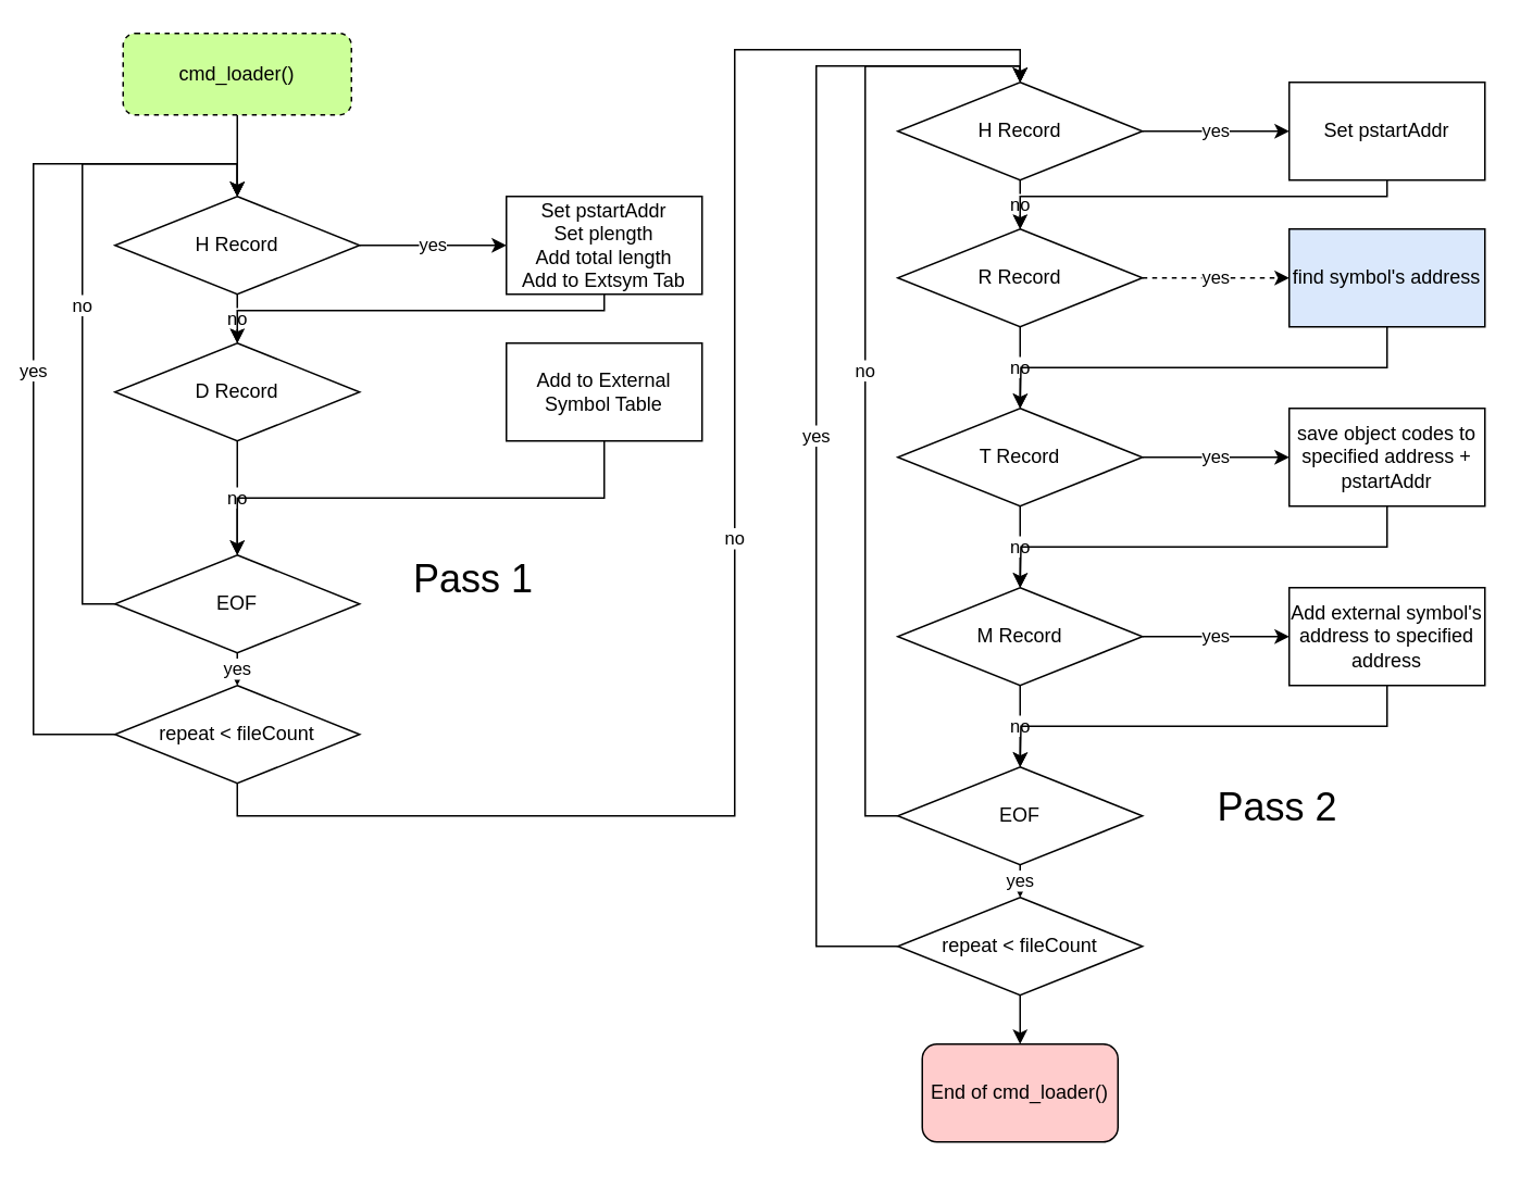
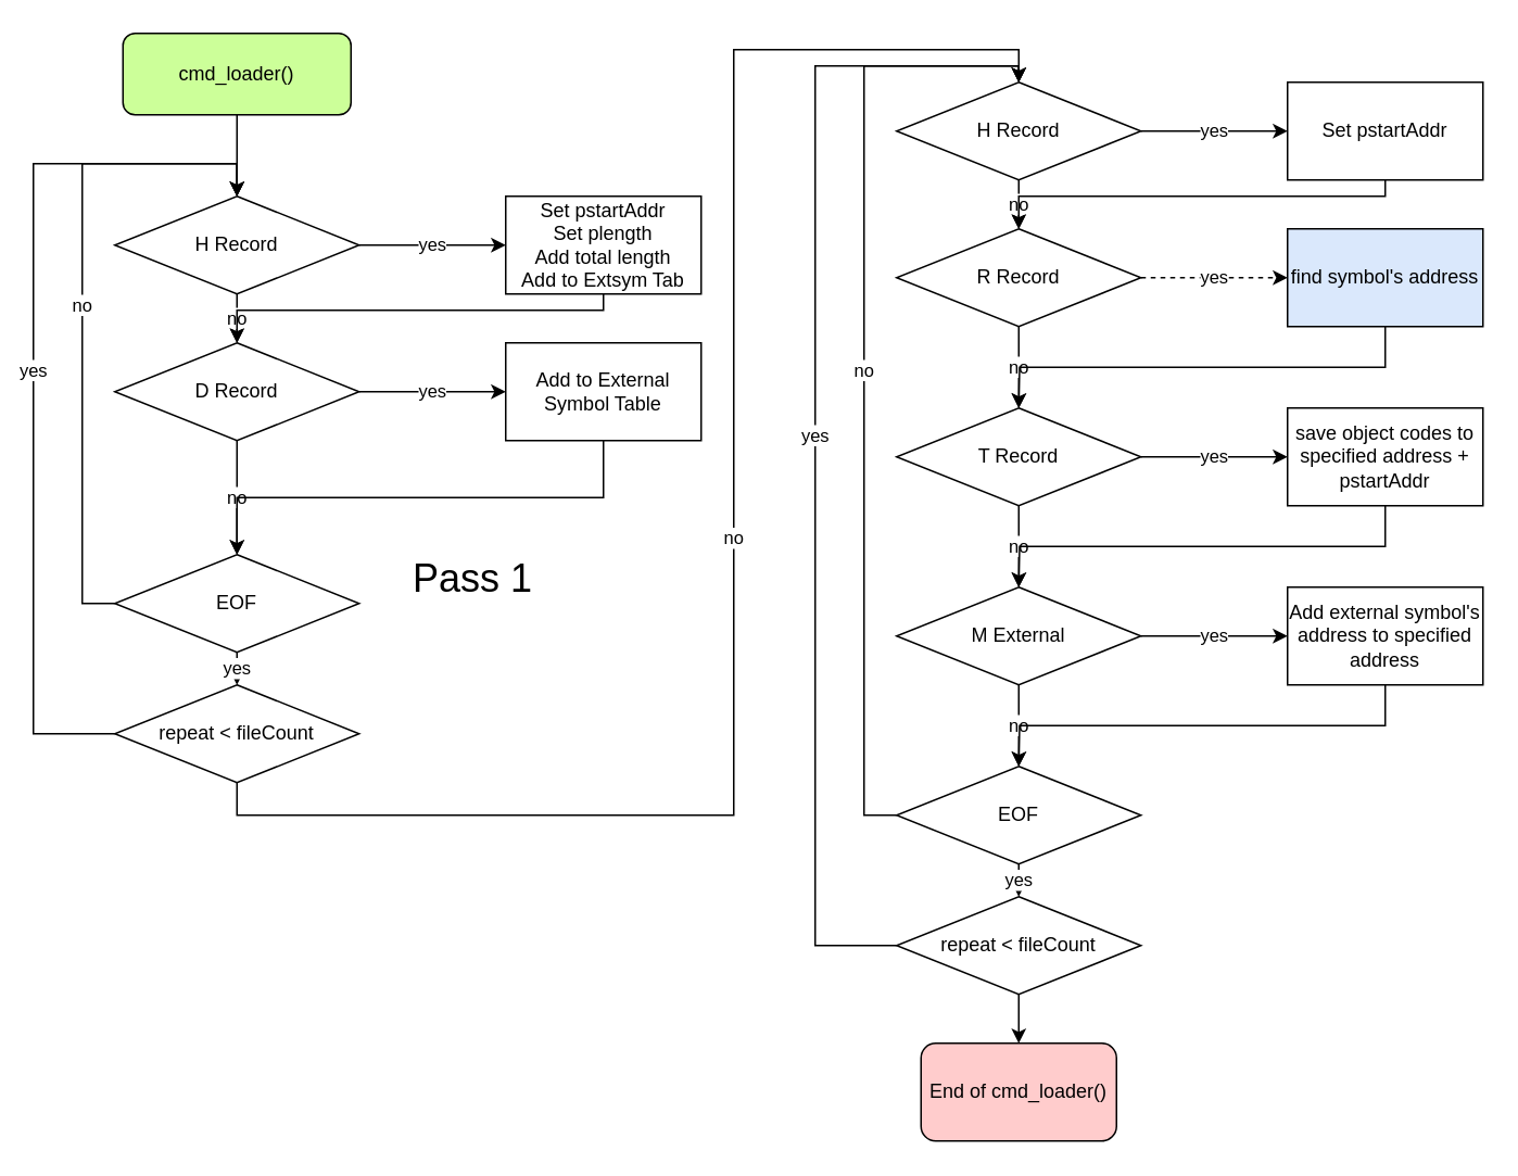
  <mxCell id="0" />
  <mxCell id="1" parent="0" />
  <mxCell id="2" value="no&lt;br&gt;" style="edgeStyle=orthogonalEdgeStyle;rounded=0;orthogonalLoop=1;jettySize=auto;html=1;exitX=0.5;exitY=1;exitDx=0;exitDy=0;entryX=0.5;entryY=0;entryDx=0;entryDy=0;" edge="1" parent="1" source="4" target="7"><mxGeometry relative="1" as="geometry" /></mxCell>
  <mxCell id="3" value="yes" style="edgeStyle=orthogonalEdgeStyle;rounded=0;orthogonalLoop=1;jettySize=auto;html=1;exitX=1;exitY=0.5;exitDx=0;exitDy=0;entryX=0;entryY=0.5;entryDx=0;entryDy=0;" edge="1" parent="1" source="4" target="14"><mxGeometry relative="1" as="geometry" /></mxCell>
  <mxCell id="4" value="H Record" style="rhombus;whiteSpace=wrap;html=1;" vertex="1" parent="1"><mxGeometry x="70" y="120" width="150" height="60" as="geometry" /></mxCell>
  <mxCell id="5" value="no" style="edgeStyle=orthogonalEdgeStyle;rounded=0;orthogonalLoop=1;jettySize=auto;html=1;exitX=0.5;exitY=1;exitDx=0;exitDy=0;entryX=0.5;entryY=0;entryDx=0;entryDy=0;" edge="1" parent="1" source="7" target="39"><mxGeometry relative="1" as="geometry" /></mxCell>
+ <mxCell id="6" value="yes" style="edgeStyle=orthogonalEdgeStyle;rounded=0;orthogonalLoop=1;jettySize=auto;html=1;exitX=1;exitY=0.5;exitDx=0;exitDy=0;entryX=0;entryY=0.5;entryDx=0;entryDy=0;" edge="1" parent="1" source="7" target="16"><mxGeometry relative="1" as="geometry" /></mxCell>
  <mxCell id="7" value="D Record" style="rhombus;whiteSpace=wrap;html=1;" vertex="1" parent="1"><mxGeometry x="70" y="210" width="150" height="60" as="geometry" /></mxCell>
  <mxCell id="8" value="no" style="edgeStyle=orthogonalEdgeStyle;rounded=0;orthogonalLoop=1;jettySize=auto;html=1;exitX=0.5;exitY=1;exitDx=0;exitDy=0;entryX=0.5;entryY=0;entryDx=0;entryDy=0;" edge="1" parent="1" source="10" target="19"><mxGeometry relative="1" as="geometry"><mxPoint x="145" y="460" as="targetPoint" /><Array as="points"><mxPoint x="145" y="500" /><mxPoint x="450" y="500" /><mxPoint x="450" y="30" /><mxPoint x="625" y="30" /></Array></mxGeometry></mxCell>
  <mxCell id="9" value="yes" style="edgeStyle=orthogonalEdgeStyle;rounded=0;orthogonalLoop=1;jettySize=auto;html=1;exitX=0;exitY=0.5;exitDx=0;exitDy=0;entryX=0.5;entryY=0;entryDx=0;entryDy=0;" edge="1" parent="1" source="10" target="4"><mxGeometry relative="1" as="geometry"><Array as="points"><mxPoint x="20" y="450" /><mxPoint x="20" y="100" /><mxPoint x="145" y="100" /></Array></mxGeometry></mxCell>
  <mxCell id="10" value="repeat &amp;lt; fileCount" style="rhombus;whiteSpace=wrap;html=1;" vertex="1" parent="1"><mxGeometry x="70" y="420" width="150" height="60" as="geometry" /></mxCell>
  <mxCell id="11" style="edgeStyle=orthogonalEdgeStyle;rounded=0;orthogonalLoop=1;jettySize=auto;html=1;exitX=0.5;exitY=1;exitDx=0;exitDy=0;" edge="1" parent="1" source="12"><mxGeometry relative="1" as="geometry"><mxPoint x="145" y="120" as="targetPoint" /></mxGeometry></mxCell>
- <mxCell id="12" value="cmd_loader()" style="rounded=1;whiteSpace=wrap;html=1;fillColor=#CCFF99;dashed=1;" vertex="1" parent="1"><mxGeometry x="75" y="20" width="140" height="50" as="geometry" /></mxCell>
+ <mxCell id="12" value="cmd_loader()" style="rounded=1;whiteSpace=wrap;html=1;fillColor=#CCFF99;" vertex="1" parent="1"><mxGeometry x="75" y="20" width="140" height="50" as="geometry" /></mxCell>
  <mxCell id="13" style="edgeStyle=orthogonalEdgeStyle;rounded=0;orthogonalLoop=1;jettySize=auto;html=1;exitX=0.5;exitY=1;exitDx=0;exitDy=0;entryX=0.5;entryY=0;entryDx=0;entryDy=0;" edge="1" parent="1" source="14" target="7"><mxGeometry relative="1" as="geometry"><Array as="points"><mxPoint x="370" y="190" /><mxPoint x="145" y="190" /></Array></mxGeometry></mxCell>
  <mxCell id="14" value="Set pstartAddr&lt;br&gt;Set plength&lt;br&gt;Add total length&lt;br&gt;Add to Extsym Tab&lt;br&gt;" style="rounded=0;whiteSpace=wrap;html=1;fillColor=#FFFFFF;" vertex="1" parent="1"><mxGeometry x="310" y="120" width="120" height="60" as="geometry" /></mxCell>
  <mxCell id="15" style="edgeStyle=orthogonalEdgeStyle;rounded=0;orthogonalLoop=1;jettySize=auto;html=1;exitX=0.5;exitY=1;exitDx=0;exitDy=0;entryX=0.5;entryY=0;entryDx=0;entryDy=0;" edge="1" parent="1" source="16" target="39"><mxGeometry relative="1" as="geometry" /></mxCell>
  <mxCell id="16" value="Add to External Symbol Table" style="rounded=0;whiteSpace=wrap;html=1;fillColor=#FFFFFF;" vertex="1" parent="1"><mxGeometry x="310" y="210" width="120" height="60" as="geometry" /></mxCell>
  <mxCell id="17" value="no&lt;br&gt;" style="edgeStyle=orthogonalEdgeStyle;rounded=0;orthogonalLoop=1;jettySize=auto;html=1;exitX=0.5;exitY=1;exitDx=0;exitDy=0;entryX=0.5;entryY=0;entryDx=0;entryDy=0;" edge="1" parent="1" source="19" target="22"><mxGeometry relative="1" as="geometry" /></mxCell>
  <mxCell id="18" value="yes" style="edgeStyle=orthogonalEdgeStyle;rounded=0;orthogonalLoop=1;jettySize=auto;html=1;exitX=1;exitY=0.5;exitDx=0;exitDy=0;entryX=0;entryY=0.5;entryDx=0;entryDy=0;" edge="1" parent="1" source="19" target="24"><mxGeometry relative="1" as="geometry" /></mxCell>
  <mxCell id="19" value="H Record" style="rhombus;whiteSpace=wrap;html=1;" vertex="1" parent="1"><mxGeometry x="550" y="50" width="150" height="60" as="geometry" /></mxCell>
  <mxCell id="20" value="no" style="edgeStyle=orthogonalEdgeStyle;rounded=0;orthogonalLoop=1;jettySize=auto;html=1;exitX=0.5;exitY=1;exitDx=0;exitDy=0;entryX=0.5;entryY=0;entryDx=0;entryDy=0;" edge="1" parent="1" source="22"><mxGeometry relative="1" as="geometry"><mxPoint x="625" y="250" as="targetPoint" /></mxGeometry></mxCell>
  <mxCell id="21" value="yes" style="edgeStyle=orthogonalEdgeStyle;rounded=0;orthogonalLoop=1;jettySize=auto;html=1;exitX=1;exitY=0.5;exitDx=0;exitDy=0;entryX=0;entryY=0.5;entryDx=0;entryDy=0;dashed=1;" edge="1" parent="1" source="22" target="26"><mxGeometry relative="1" as="geometry" /></mxCell>
  <mxCell id="22" value="R Record" style="rhombus;whiteSpace=wrap;html=1;" vertex="1" parent="1"><mxGeometry x="550" y="140" width="150" height="60" as="geometry" /></mxCell>
  <mxCell id="23" style="edgeStyle=orthogonalEdgeStyle;rounded=0;orthogonalLoop=1;jettySize=auto;html=1;exitX=0.5;exitY=1;exitDx=0;exitDy=0;entryX=0.5;entryY=0;entryDx=0;entryDy=0;" edge="1" parent="1" source="24" target="22"><mxGeometry relative="1" as="geometry"><Array as="points"><mxPoint x="850" y="120" /><mxPoint x="625" y="120" /></Array></mxGeometry></mxCell>
  <mxCell id="24" value="Set pstartAddr&lt;br&gt;" style="rounded=0;whiteSpace=wrap;html=1;fillColor=#FFFFFF;" vertex="1" parent="1"><mxGeometry x="790" y="50" width="120" height="60" as="geometry" /></mxCell>
  <mxCell id="25" style="edgeStyle=orthogonalEdgeStyle;rounded=0;orthogonalLoop=1;jettySize=auto;html=1;exitX=0.5;exitY=1;exitDx=0;exitDy=0;entryX=0.5;entryY=0;entryDx=0;entryDy=0;" edge="1" parent="1" source="26"><mxGeometry relative="1" as="geometry"><mxPoint x="625" y="250" as="targetPoint" /></mxGeometry></mxCell>
  <mxCell id="26" value="find symbol's address" style="rounded=0;whiteSpace=wrap;html=1;fillColor=#dae8fc;" vertex="1" parent="1"><mxGeometry x="790" y="140" width="120" height="60" as="geometry" /></mxCell>
  <mxCell id="27" value="no" style="edgeStyle=orthogonalEdgeStyle;rounded=0;orthogonalLoop=1;jettySize=auto;html=1;exitX=0.5;exitY=1;exitDx=0;exitDy=0;entryX=0.5;entryY=0;entryDx=0;entryDy=0;" edge="1" parent="1" source="29"><mxGeometry relative="1" as="geometry"><mxPoint x="625" y="470" as="targetPoint" /></mxGeometry></mxCell>
  <mxCell id="28" value="yes" style="edgeStyle=orthogonalEdgeStyle;rounded=0;orthogonalLoop=1;jettySize=auto;html=1;exitX=1;exitY=0.5;exitDx=0;exitDy=0;entryX=0;entryY=0.5;entryDx=0;entryDy=0;" edge="1" parent="1" source="29" target="31"><mxGeometry relative="1" as="geometry" /></mxCell>
- <mxCell id="29" value="M Record" style="rhombus;whiteSpace=wrap;html=1;" vertex="1" parent="1"><mxGeometry x="550" y="360" width="150" height="60" as="geometry" /></mxCell>
+ <mxCell id="29" value="M External" style="rhombus;whiteSpace=wrap;html=1;" vertex="1" parent="1"><mxGeometry x="550" y="360" width="150" height="60" as="geometry" /></mxCell>
  <mxCell id="30" style="edgeStyle=orthogonalEdgeStyle;rounded=0;orthogonalLoop=1;jettySize=auto;html=1;exitX=0.5;exitY=1;exitDx=0;exitDy=0;entryX=0.5;entryY=0;entryDx=0;entryDy=0;" edge="1" parent="1" source="31"><mxGeometry relative="1" as="geometry"><mxPoint x="625" y="470" as="targetPoint" /></mxGeometry></mxCell>
  <mxCell id="31" value="Add external symbol's address to specified address" style="rounded=0;whiteSpace=wrap;html=1;fillColor=#FFFFFF;" vertex="1" parent="1"><mxGeometry x="790" y="360" width="120" height="60" as="geometry" /></mxCell>
  <mxCell id="32" value="no" style="edgeStyle=orthogonalEdgeStyle;rounded=0;orthogonalLoop=1;jettySize=auto;html=1;exitX=0.5;exitY=1;exitDx=0;exitDy=0;entryX=0.5;entryY=0;entryDx=0;entryDy=0;" edge="1" parent="1" source="34"><mxGeometry relative="1" as="geometry"><mxPoint x="625" y="360" as="targetPoint" /></mxGeometry></mxCell>
  <mxCell id="33" value="yes" style="edgeStyle=orthogonalEdgeStyle;rounded=0;orthogonalLoop=1;jettySize=auto;html=1;exitX=1;exitY=0.5;exitDx=0;exitDy=0;entryX=0;entryY=0.5;entryDx=0;entryDy=0;" edge="1" parent="1" source="34" target="36"><mxGeometry relative="1" as="geometry" /></mxCell>
  <mxCell id="34" value="T Record" style="rhombus;whiteSpace=wrap;html=1;" vertex="1" parent="1"><mxGeometry x="550" y="250" width="150" height="60" as="geometry" /></mxCell>
  <mxCell id="35" style="edgeStyle=orthogonalEdgeStyle;rounded=0;orthogonalLoop=1;jettySize=auto;html=1;exitX=0.5;exitY=1;exitDx=0;exitDy=0;entryX=0.5;entryY=0;entryDx=0;entryDy=0;" edge="1" parent="1" source="36"><mxGeometry relative="1" as="geometry"><mxPoint x="625" y="360" as="targetPoint" /></mxGeometry></mxCell>
  <mxCell id="36" value="save object codes to specified address + pstartAddr" style="rounded=0;whiteSpace=wrap;html=1;fillColor=#FFFFFF;" vertex="1" parent="1"><mxGeometry x="790" y="250" width="120" height="60" as="geometry" /></mxCell>
  <mxCell id="37" value="yes" style="edgeStyle=orthogonalEdgeStyle;rounded=0;orthogonalLoop=1;jettySize=auto;html=1;exitX=0.5;exitY=1;exitDx=0;exitDy=0;entryX=0.5;entryY=0;entryDx=0;entryDy=0;" edge="1" parent="1" source="39" target="10"><mxGeometry relative="1" as="geometry" /></mxCell>
  <mxCell id="38" value="no" style="edgeStyle=orthogonalEdgeStyle;rounded=0;orthogonalLoop=1;jettySize=auto;html=1;exitX=0;exitY=0.5;exitDx=0;exitDy=0;entryX=0.5;entryY=0;entryDx=0;entryDy=0;" edge="1" parent="1" source="39" target="4"><mxGeometry relative="1" as="geometry"><Array as="points"><mxPoint x="50" y="370" /><mxPoint x="50" y="100" /><mxPoint x="145" y="100" /></Array></mxGeometry></mxCell>
  <mxCell id="39" value="EOF" style="rhombus;whiteSpace=wrap;html=1;" vertex="1" parent="1"><mxGeometry x="70" y="340" width="150" height="60" as="geometry" /></mxCell>
  <mxCell id="40" value="yes" style="edgeStyle=orthogonalEdgeStyle;rounded=0;orthogonalLoop=1;jettySize=auto;html=1;exitX=0;exitY=0.5;exitDx=0;exitDy=0;" edge="1" parent="1" source="42"><mxGeometry relative="1" as="geometry"><mxPoint x="625" y="50" as="targetPoint" /><Array as="points"><mxPoint x="500" y="580" /><mxPoint x="500" y="40" /><mxPoint x="625" y="40" /></Array></mxGeometry></mxCell>
  <mxCell id="41" value="" style="edgeStyle=orthogonalEdgeStyle;rounded=0;orthogonalLoop=1;jettySize=auto;html=1;entryX=0.5;entryY=0;entryDx=0;entryDy=0;" edge="1" parent="1" source="42" target="46"><mxGeometry relative="1" as="geometry"><mxPoint x="625" y="690" as="targetPoint" /></mxGeometry></mxCell>
  <mxCell id="42" value="repeat &amp;lt; fileCount" style="rhombus;whiteSpace=wrap;html=1;" vertex="1" parent="1"><mxGeometry x="550" y="550" width="150" height="60" as="geometry" /></mxCell>
  <mxCell id="43" value="yes" style="edgeStyle=orthogonalEdgeStyle;rounded=0;orthogonalLoop=1;jettySize=auto;html=1;exitX=0.5;exitY=1;exitDx=0;exitDy=0;entryX=0.5;entryY=0;entryDx=0;entryDy=0;" edge="1" parent="1" source="45" target="42"><mxGeometry relative="1" as="geometry" /></mxCell>
  <mxCell id="44" value="no" style="edgeStyle=orthogonalEdgeStyle;rounded=0;orthogonalLoop=1;jettySize=auto;html=1;exitX=0;exitY=0.5;exitDx=0;exitDy=0;entryX=0.5;entryY=0;entryDx=0;entryDy=0;" edge="1" parent="1" source="45" target="19"><mxGeometry relative="1" as="geometry"><Array as="points"><mxPoint x="530" y="500" /><mxPoint x="530" y="40" /><mxPoint x="625" y="40" /></Array></mxGeometry></mxCell>
  <mxCell id="45" value="EOF" style="rhombus;whiteSpace=wrap;html=1;" vertex="1" parent="1"><mxGeometry x="550" y="470" width="150" height="60" as="geometry" /></mxCell>
  <mxCell id="46" value="End of cmd_loader()" style="rounded=1;whiteSpace=wrap;html=1;fillColor=#FFCCCC;" vertex="1" parent="1"><mxGeometry x="565" y="640" width="120" height="60" as="geometry" /></mxCell>
  <mxCell id="47" value="&lt;font style=&quot;font-size: 24px&quot;&gt;Pass 1&lt;/font&gt;" style="text;html=1;strokeColor=none;fillColor=none;align=center;verticalAlign=middle;whiteSpace=wrap;rounded=0;" vertex="1" parent="1"><mxGeometry x="240" y="330" width="100" height="50" as="geometry" /></mxCell>
- <mxCell id="48" value="&lt;font style=&quot;font-size: 24px&quot;&gt;Pass 2&lt;/font&gt;" style="text;html=1;strokeColor=none;fillColor=none;align=center;verticalAlign=middle;whiteSpace=wrap;rounded=0;" vertex="1" parent="1"><mxGeometry x="733" y="470" width="100" height="50" as="geometry" /></mxCell>
